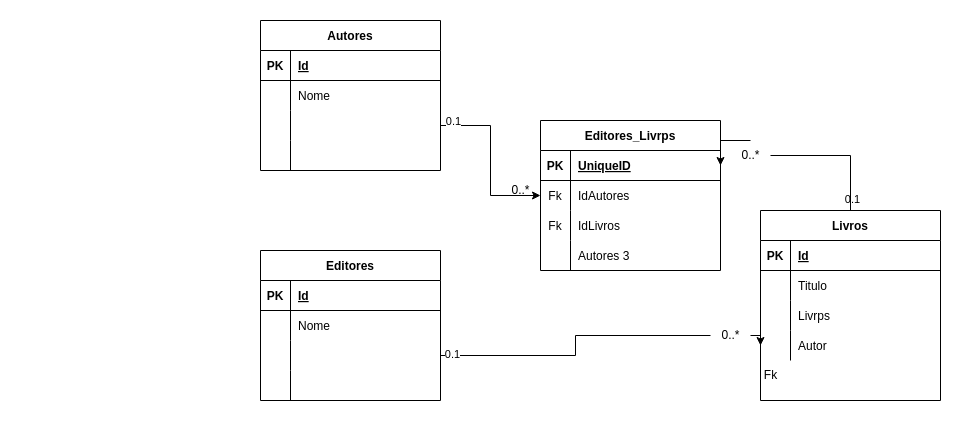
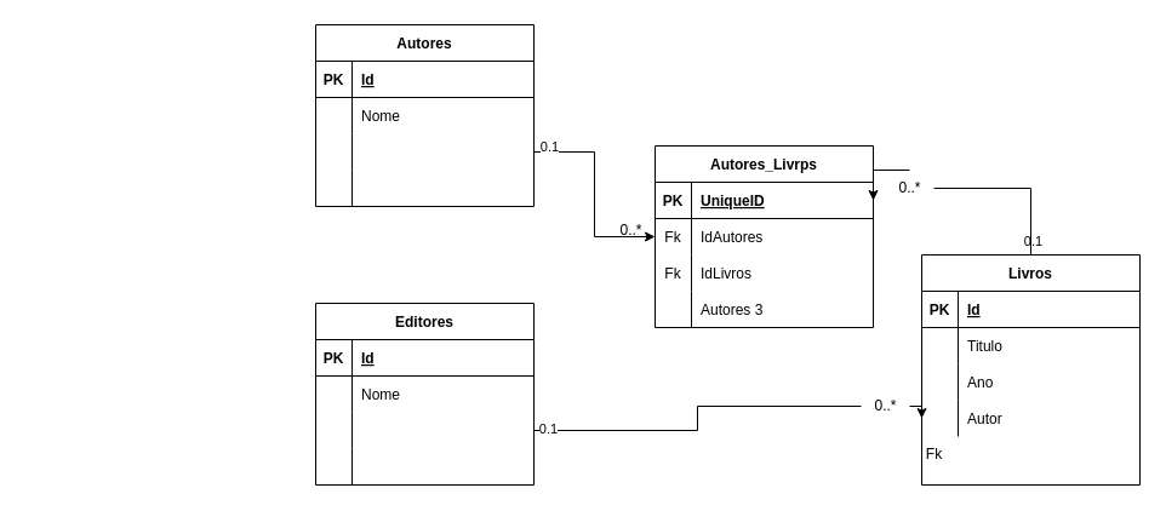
  <mxCell id="0" />
  <mxCell id="1" parent="0" />
  <mxCell id="2" value="Autores" style="shape=table;startSize=30;container=1;collapsible=1;childLayout=tableLayout;fixedRows=1;rowLines=0;fontStyle=1;align=center;resizeLast=1;" vertex="1" parent="1"><mxGeometry x="260" y="20" width="180" height="150" as="geometry" /></mxCell>
  <mxCell id="3" value="" style="shape=tableRow;horizontal=0;startSize=0;swimlaneHead=0;swimlaneBody=0;fillColor=none;collapsible=0;dropTarget=0;points=[[0,0.5],[1,0.5]];portConstraint=eastwest;top=0;left=0;right=0;bottom=1;" vertex="1" parent="2"><mxGeometry y="30" width="180" height="30" as="geometry" /></mxCell>
  <mxCell id="4" value="PK" style="shape=partialRectangle;connectable=0;fillColor=none;top=0;left=0;bottom=0;right=0;fontStyle=1;overflow=hidden;" vertex="1" parent="3"><mxGeometry width="30" height="30" as="geometry"><mxRectangle width="30" height="30" as="alternateBounds" /></mxGeometry></mxCell>
  <mxCell id="5" value="Id" style="shape=partialRectangle;connectable=0;fillColor=none;top=0;left=0;bottom=0;right=0;align=left;spacingLeft=6;fontStyle=5;overflow=hidden;" vertex="1" parent="3"><mxGeometry x="30" width="150" height="30" as="geometry"><mxRectangle width="150" height="30" as="alternateBounds" /></mxGeometry></mxCell>
  <mxCell id="6" value="" style="shape=tableRow;horizontal=0;startSize=0;swimlaneHead=0;swimlaneBody=0;fillColor=none;collapsible=0;dropTarget=0;points=[[0,0.5],[1,0.5]];portConstraint=eastwest;top=0;left=0;right=0;bottom=0;" vertex="1" parent="2"><mxGeometry y="60" width="180" height="30" as="geometry" /></mxCell>
  <mxCell id="7" value="" style="shape=partialRectangle;connectable=0;fillColor=none;top=0;left=0;bottom=0;right=0;editable=1;overflow=hidden;" vertex="1" parent="6"><mxGeometry width="30" height="30" as="geometry"><mxRectangle width="30" height="30" as="alternateBounds" /></mxGeometry></mxCell>
  <mxCell id="8" value="Nome" style="shape=partialRectangle;connectable=0;fillColor=none;top=0;left=0;bottom=0;right=0;align=left;spacingLeft=6;overflow=hidden;" vertex="1" parent="6"><mxGeometry x="30" width="150" height="30" as="geometry"><mxRectangle width="150" height="30" as="alternateBounds" /></mxGeometry></mxCell>
  <mxCell id="9" value="" style="shape=tableRow;horizontal=0;startSize=0;swimlaneHead=0;swimlaneBody=0;fillColor=none;collapsible=0;dropTarget=0;points=[[0,0.5],[1,0.5]];portConstraint=eastwest;top=0;left=0;right=0;bottom=0;" vertex="1" parent="2"><mxGeometry y="90" width="180" height="30" as="geometry" /></mxCell>
  <mxCell id="10" value="" style="shape=partialRectangle;connectable=0;fillColor=none;top=0;left=0;bottom=0;right=0;editable=1;overflow=hidden;" vertex="1" parent="9"><mxGeometry width="30" height="30" as="geometry"><mxRectangle width="30" height="30" as="alternateBounds" /></mxGeometry></mxCell>
  <mxCell id="11" value="" style="shape=partialRectangle;connectable=0;fillColor=none;top=0;left=0;bottom=0;right=0;align=left;spacingLeft=6;overflow=hidden;" vertex="1" parent="9"><mxGeometry x="30" width="150" height="30" as="geometry"><mxRectangle width="150" height="30" as="alternateBounds" /></mxGeometry></mxCell>
  <mxCell id="12" value="" style="shape=tableRow;horizontal=0;startSize=0;swimlaneHead=0;swimlaneBody=0;fillColor=none;collapsible=0;dropTarget=0;points=[[0,0.5],[1,0.5]];portConstraint=eastwest;top=0;left=0;right=0;bottom=0;" vertex="1" parent="2"><mxGeometry y="120" width="180" height="30" as="geometry" /></mxCell>
  <mxCell id="13" value="" style="shape=partialRectangle;connectable=0;fillColor=none;top=0;left=0;bottom=0;right=0;editable=1;overflow=hidden;" vertex="1" parent="12"><mxGeometry width="30" height="30" as="geometry"><mxRectangle width="30" height="30" as="alternateBounds" /></mxGeometry></mxCell>
  <mxCell id="14" value="" style="shape=partialRectangle;connectable=0;fillColor=none;top=0;left=0;bottom=0;right=0;align=left;spacingLeft=6;overflow=hidden;" vertex="1" parent="12"><mxGeometry x="30" width="150" height="30" as="geometry"><mxRectangle width="150" height="30" as="alternateBounds" /></mxGeometry></mxCell>
  <mxCell id="15" style="edgeStyle=orthogonalEdgeStyle;rounded=0;orthogonalLoop=1;jettySize=auto;html=1;exitX=0.5;exitY=0;exitDx=0;exitDy=0;entryX=1;entryY=0.5;entryDx=0;entryDy=0;startArrow=none;" edge="1" parent="1" source="60" target="43"><mxGeometry relative="1" as="geometry" /></mxCell>
  <mxCell id="16" value="Livros" style="shape=table;startSize=30;container=1;collapsible=1;childLayout=tableLayout;fixedRows=1;rowLines=0;fontStyle=1;align=center;resizeLast=1;" vertex="1" parent="1"><mxGeometry x="760" y="210" width="180" height="190" as="geometry" /></mxCell>
  <mxCell id="17" value="" style="shape=tableRow;horizontal=0;startSize=0;swimlaneHead=0;swimlaneBody=0;fillColor=none;collapsible=0;dropTarget=0;points=[[0,0.5],[1,0.5]];portConstraint=eastwest;top=0;left=0;right=0;bottom=1;" vertex="1" parent="16"><mxGeometry y="30" width="180" height="30" as="geometry" /></mxCell>
  <mxCell id="18" value="PK" style="shape=partialRectangle;connectable=0;fillColor=none;top=0;left=0;bottom=0;right=0;fontStyle=1;overflow=hidden;" vertex="1" parent="17"><mxGeometry width="30" height="30" as="geometry"><mxRectangle width="30" height="30" as="alternateBounds" /></mxGeometry></mxCell>
  <mxCell id="19" value="Id" style="shape=partialRectangle;connectable=0;fillColor=none;top=0;left=0;bottom=0;right=0;align=left;spacingLeft=6;fontStyle=5;overflow=hidden;" vertex="1" parent="17"><mxGeometry x="30" width="150" height="30" as="geometry"><mxRectangle width="150" height="30" as="alternateBounds" /></mxGeometry></mxCell>
  <mxCell id="20" value="" style="shape=tableRow;horizontal=0;startSize=0;swimlaneHead=0;swimlaneBody=0;fillColor=none;collapsible=0;dropTarget=0;points=[[0,0.5],[1,0.5]];portConstraint=eastwest;top=0;left=0;right=0;bottom=0;" vertex="1" parent="16"><mxGeometry y="60" width="180" height="30" as="geometry" /></mxCell>
  <mxCell id="21" value="" style="shape=partialRectangle;connectable=0;fillColor=none;top=0;left=0;bottom=0;right=0;editable=1;overflow=hidden;" vertex="1" parent="20"><mxGeometry width="30" height="30" as="geometry"><mxRectangle width="30" height="30" as="alternateBounds" /></mxGeometry></mxCell>
  <mxCell id="22" value="Titulo" style="shape=partialRectangle;connectable=0;fillColor=none;top=0;left=0;bottom=0;right=0;align=left;spacingLeft=6;overflow=hidden;" vertex="1" parent="20"><mxGeometry x="30" width="150" height="30" as="geometry"><mxRectangle width="150" height="30" as="alternateBounds" /></mxGeometry></mxCell>
  <mxCell id="23" value="" style="shape=tableRow;horizontal=0;startSize=0;swimlaneHead=0;swimlaneBody=0;fillColor=none;collapsible=0;dropTarget=0;points=[[0,0.5],[1,0.5]];portConstraint=eastwest;top=0;left=0;right=0;bottom=0;" vertex="1" parent="16"><mxGeometry y="90" width="180" height="30" as="geometry" /></mxCell>
  <mxCell id="24" value="" style="shape=partialRectangle;connectable=0;fillColor=none;top=0;left=0;bottom=0;right=0;editable=1;overflow=hidden;" vertex="1" parent="23"><mxGeometry width="30" height="30" as="geometry"><mxRectangle width="30" height="30" as="alternateBounds" /></mxGeometry></mxCell>
- <mxCell id="25" value="Livrps" style="shape=partialRectangle;connectable=0;fillColor=none;top=0;left=0;bottom=0;right=0;align=left;spacingLeft=6;overflow=hidden;" vertex="1" parent="23"><mxGeometry x="30" width="150" height="30" as="geometry"><mxRectangle width="150" height="30" as="alternateBounds" /></mxGeometry></mxCell>
+ <mxCell id="25" value="Ano" style="shape=partialRectangle;connectable=0;fillColor=none;top=0;left=0;bottom=0;right=0;align=left;spacingLeft=6;overflow=hidden;" vertex="1" parent="23"><mxGeometry x="30" width="150" height="30" as="geometry"><mxRectangle width="150" height="30" as="alternateBounds" /></mxGeometry></mxCell>
  <mxCell id="26" value="" style="shape=tableRow;horizontal=0;startSize=0;swimlaneHead=0;swimlaneBody=0;fillColor=none;collapsible=0;dropTarget=0;points=[[0,0.5],[1,0.5]];portConstraint=eastwest;top=0;left=0;right=0;bottom=0;" vertex="1" parent="16"><mxGeometry y="120" width="180" height="30" as="geometry" /></mxCell>
  <mxCell id="27" value="" style="shape=partialRectangle;connectable=0;fillColor=none;top=0;left=0;bottom=0;right=0;editable=1;overflow=hidden;" vertex="1" parent="26"><mxGeometry width="30" height="30" as="geometry"><mxRectangle width="30" height="30" as="alternateBounds" /></mxGeometry></mxCell>
  <mxCell id="28" value="Autor" style="shape=partialRectangle;connectable=0;fillColor=none;top=0;left=0;bottom=0;right=0;align=left;spacingLeft=6;overflow=hidden;" vertex="1" parent="26"><mxGeometry x="30" width="150" height="30" as="geometry"><mxRectangle width="150" height="30" as="alternateBounds" /></mxGeometry></mxCell>
  <mxCell id="29" value="Editores" style="shape=table;startSize=30;container=1;collapsible=1;childLayout=tableLayout;fixedRows=1;rowLines=0;fontStyle=1;align=center;resizeLast=1;" vertex="1" parent="1"><mxGeometry x="260" y="250" width="180" height="150" as="geometry" /></mxCell>
  <mxCell id="30" value="" style="shape=tableRow;horizontal=0;startSize=0;swimlaneHead=0;swimlaneBody=0;fillColor=none;collapsible=0;dropTarget=0;points=[[0,0.5],[1,0.5]];portConstraint=eastwest;top=0;left=0;right=0;bottom=1;" vertex="1" parent="29"><mxGeometry y="30" width="180" height="30" as="geometry" /></mxCell>
  <mxCell id="31" value="PK" style="shape=partialRectangle;connectable=0;fillColor=none;top=0;left=0;bottom=0;right=0;fontStyle=1;overflow=hidden;" vertex="1" parent="30"><mxGeometry width="30" height="30" as="geometry"><mxRectangle width="30" height="30" as="alternateBounds" /></mxGeometry></mxCell>
  <mxCell id="32" value="Id" style="shape=partialRectangle;connectable=0;fillColor=none;top=0;left=0;bottom=0;right=0;align=left;spacingLeft=6;fontStyle=5;overflow=hidden;" vertex="1" parent="30"><mxGeometry x="30" width="150" height="30" as="geometry"><mxRectangle width="150" height="30" as="alternateBounds" /></mxGeometry></mxCell>
  <mxCell id="33" value="" style="shape=tableRow;horizontal=0;startSize=0;swimlaneHead=0;swimlaneBody=0;fillColor=none;collapsible=0;dropTarget=0;points=[[0,0.5],[1,0.5]];portConstraint=eastwest;top=0;left=0;right=0;bottom=0;" vertex="1" parent="29"><mxGeometry y="60" width="180" height="30" as="geometry" /></mxCell>
  <mxCell id="34" value="" style="shape=partialRectangle;connectable=0;fillColor=none;top=0;left=0;bottom=0;right=0;editable=1;overflow=hidden;" vertex="1" parent="33"><mxGeometry width="30" height="30" as="geometry"><mxRectangle width="30" height="30" as="alternateBounds" /></mxGeometry></mxCell>
  <mxCell id="35" value="Nome" style="shape=partialRectangle;connectable=0;fillColor=none;top=0;left=0;bottom=0;right=0;align=left;spacingLeft=6;overflow=hidden;" vertex="1" parent="33"><mxGeometry x="30" width="150" height="30" as="geometry"><mxRectangle width="150" height="30" as="alternateBounds" /></mxGeometry></mxCell>
  <mxCell id="36" value="" style="shape=tableRow;horizontal=0;startSize=0;swimlaneHead=0;swimlaneBody=0;fillColor=none;collapsible=0;dropTarget=0;points=[[0,0.5],[1,0.5]];portConstraint=eastwest;top=0;left=0;right=0;bottom=0;" vertex="1" parent="29"><mxGeometry y="90" width="180" height="30" as="geometry" /></mxCell>
  <mxCell id="37" value="" style="shape=partialRectangle;connectable=0;fillColor=none;top=0;left=0;bottom=0;right=0;editable=1;overflow=hidden;" vertex="1" parent="36"><mxGeometry width="30" height="30" as="geometry"><mxRectangle width="30" height="30" as="alternateBounds" /></mxGeometry></mxCell>
  <mxCell id="38" value="" style="shape=partialRectangle;connectable=0;fillColor=none;top=0;left=0;bottom=0;right=0;align=left;spacingLeft=6;overflow=hidden;" vertex="1" parent="36"><mxGeometry x="30" width="150" height="30" as="geometry"><mxRectangle width="150" height="30" as="alternateBounds" /></mxGeometry></mxCell>
  <mxCell id="39" value="" style="shape=tableRow;horizontal=0;startSize=0;swimlaneHead=0;swimlaneBody=0;fillColor=none;collapsible=0;dropTarget=0;points=[[0,0.5],[1,0.5]];portConstraint=eastwest;top=0;left=0;right=0;bottom=0;" vertex="1" parent="29"><mxGeometry y="120" width="180" height="30" as="geometry" /></mxCell>
  <mxCell id="40" value="" style="shape=partialRectangle;connectable=0;fillColor=none;top=0;left=0;bottom=0;right=0;editable=1;overflow=hidden;" vertex="1" parent="39"><mxGeometry width="30" height="30" as="geometry"><mxRectangle width="30" height="30" as="alternateBounds" /></mxGeometry></mxCell>
  <mxCell id="41" value="" style="shape=partialRectangle;connectable=0;fillColor=none;top=0;left=0;bottom=0;right=0;align=left;spacingLeft=6;overflow=hidden;" vertex="1" parent="39"><mxGeometry x="30" width="150" height="30" as="geometry"><mxRectangle width="150" height="30" as="alternateBounds" /></mxGeometry></mxCell>
- <mxCell id="42" value="Editores_Livrps" style="shape=table;startSize=30;container=1;collapsible=1;childLayout=tableLayout;fixedRows=1;rowLines=0;fontStyle=1;align=center;resizeLast=1;" vertex="1" parent="1"><mxGeometry x="540" y="120" width="180" height="150" as="geometry" /></mxCell>
+ <mxCell id="42" value="Autores_Livrps" style="shape=table;startSize=30;container=1;collapsible=1;childLayout=tableLayout;fixedRows=1;rowLines=0;fontStyle=1;align=center;resizeLast=1;" vertex="1" parent="1"><mxGeometry x="540" y="120" width="180" height="150" as="geometry" /></mxCell>
  <mxCell id="43" value="" style="shape=tableRow;horizontal=0;startSize=0;swimlaneHead=0;swimlaneBody=0;fillColor=none;collapsible=0;dropTarget=0;points=[[0,0.5],[1,0.5]];portConstraint=eastwest;top=0;left=0;right=0;bottom=1;" vertex="1" parent="42"><mxGeometry y="30" width="180" height="30" as="geometry" /></mxCell>
  <mxCell id="44" value="PK" style="shape=partialRectangle;connectable=0;fillColor=none;top=0;left=0;bottom=0;right=0;fontStyle=1;overflow=hidden;" vertex="1" parent="43"><mxGeometry width="30" height="30" as="geometry"><mxRectangle width="30" height="30" as="alternateBounds" /></mxGeometry></mxCell>
  <mxCell id="45" value="UniqueID" style="shape=partialRectangle;connectable=0;fillColor=none;top=0;left=0;bottom=0;right=0;align=left;spacingLeft=6;fontStyle=5;overflow=hidden;" vertex="1" parent="43"><mxGeometry x="30" width="150" height="30" as="geometry"><mxRectangle width="150" height="30" as="alternateBounds" /></mxGeometry></mxCell>
  <mxCell id="46" value="" style="shape=tableRow;horizontal=0;startSize=0;swimlaneHead=0;swimlaneBody=0;fillColor=none;collapsible=0;dropTarget=0;points=[[0,0.5],[1,0.5]];portConstraint=eastwest;top=0;left=0;right=0;bottom=0;" vertex="1" parent="42"><mxGeometry y="60" width="180" height="30" as="geometry" /></mxCell>
  <mxCell id="47" value="Fk" style="shape=partialRectangle;connectable=0;fillColor=none;top=0;left=0;bottom=0;right=0;editable=1;overflow=hidden;" vertex="1" parent="46"><mxGeometry width="30" height="30" as="geometry"><mxRectangle width="30" height="30" as="alternateBounds" /></mxGeometry></mxCell>
  <mxCell id="48" value="IdAutores" style="shape=partialRectangle;connectable=0;fillColor=none;top=0;left=0;bottom=0;right=0;align=left;spacingLeft=6;overflow=hidden;" vertex="1" parent="46"><mxGeometry x="30" width="150" height="30" as="geometry"><mxRectangle width="150" height="30" as="alternateBounds" /></mxGeometry></mxCell>
  <mxCell id="49" value="" style="shape=tableRow;horizontal=0;startSize=0;swimlaneHead=0;swimlaneBody=0;fillColor=none;collapsible=0;dropTarget=0;points=[[0,0.5],[1,0.5]];portConstraint=eastwest;top=0;left=0;right=0;bottom=0;" vertex="1" parent="42"><mxGeometry y="90" width="180" height="30" as="geometry" /></mxCell>
  <mxCell id="50" value="Fk" style="shape=partialRectangle;connectable=0;fillColor=none;top=0;left=0;bottom=0;right=0;editable=1;overflow=hidden;" vertex="1" parent="49"><mxGeometry width="30" height="30" as="geometry"><mxRectangle width="30" height="30" as="alternateBounds" /></mxGeometry></mxCell>
  <mxCell id="51" value="IdLivros" style="shape=partialRectangle;connectable=0;fillColor=none;top=0;left=0;bottom=0;right=0;align=left;spacingLeft=6;overflow=hidden;" vertex="1" parent="49"><mxGeometry x="30" width="150" height="30" as="geometry"><mxRectangle width="150" height="30" as="alternateBounds" /></mxGeometry></mxCell>
  <mxCell id="52" value="" style="shape=tableRow;horizontal=0;startSize=0;swimlaneHead=0;swimlaneBody=0;fillColor=none;collapsible=0;dropTarget=0;points=[[0,0.5],[1,0.5]];portConstraint=eastwest;top=0;left=0;right=0;bottom=0;" vertex="1" parent="42"><mxGeometry y="120" width="180" height="30" as="geometry" /></mxCell>
  <mxCell id="53" value="" style="shape=partialRectangle;connectable=0;fillColor=none;top=0;left=0;bottom=0;right=0;editable=1;overflow=hidden;" vertex="1" parent="52"><mxGeometry width="30" height="30" as="geometry"><mxRectangle width="30" height="30" as="alternateBounds" /></mxGeometry></mxCell>
  <mxCell id="54" value="Autores 3" style="shape=partialRectangle;connectable=0;fillColor=none;top=0;left=0;bottom=0;right=0;align=left;spacingLeft=6;overflow=hidden;" vertex="1" parent="52"><mxGeometry x="30" width="150" height="30" as="geometry"><mxRectangle width="150" height="30" as="alternateBounds" /></mxGeometry></mxCell>
  <mxCell id="55" style="edgeStyle=orthogonalEdgeStyle;rounded=0;orthogonalLoop=1;jettySize=auto;html=1;exitX=1;exitY=0.5;exitDx=0;exitDy=0;entryX=0;entryY=0.5;entryDx=0;entryDy=0;" edge="1" parent="1" source="9" target="42"><mxGeometry relative="1" as="geometry" /></mxCell>
  <mxCell id="56" value="0.1" style="edgeLabel;html=1;align=center;verticalAlign=middle;resizable=0;points=[];" vertex="1" connectable="0" parent="55"><mxGeometry x="-0.861" y="-1" relative="1" as="geometry"><mxPoint y="-6" as="offset" /></mxGeometry></mxCell>
  <mxCell id="57" value="0..*" style="text;html=1;align=center;verticalAlign=middle;resizable=0;points=[];autosize=1;strokeColor=none;fillColor=none;" vertex="1" parent="1"><mxGeometry x="500" y="175" width="40" height="30" as="geometry" /></mxCell>
  <mxCell id="58" style="edgeStyle=orthogonalEdgeStyle;rounded=0;orthogonalLoop=1;jettySize=auto;html=1;exitX=1;exitY=0.5;exitDx=0;exitDy=0;entryX=0;entryY=0.5;entryDx=0;entryDy=0;startArrow=none;" edge="1" parent="1" source="62" target="26"><mxGeometry relative="1" as="geometry" /></mxCell>
  <mxCell id="59" value="0.1" style="edgeLabel;html=1;align=center;verticalAlign=middle;resizable=0;points=[];" vertex="1" connectable="0" parent="1"><mxGeometry x="420" y="150" as="geometry"><mxPoint x="431" y="48" as="offset" /></mxGeometry></mxCell>
  <mxCell id="60" value="0..*" style="text;html=1;align=center;verticalAlign=middle;resizable=0;points=[];autosize=1;strokeColor=none;fillColor=none;" vertex="1" parent="1"><mxGeometry x="730" y="140" width="40" height="30" as="geometry" /></mxCell>
  <mxCell id="61" value="" style="edgeStyle=orthogonalEdgeStyle;rounded=0;orthogonalLoop=1;jettySize=auto;html=1;exitX=0.5;exitY=0;exitDx=0;exitDy=0;entryX=1;entryY=0.5;entryDx=0;entryDy=0;endArrow=none;" edge="1" parent="1" source="16" target="60"><mxGeometry relative="1" as="geometry"><mxPoint x="850" y="210" as="sourcePoint" /><mxPoint x="720" y="165" as="targetPoint" /></mxGeometry></mxCell>
  <mxCell id="62" value="0..*" style="text;html=1;align=center;verticalAlign=middle;resizable=0;points=[];autosize=1;strokeColor=none;fillColor=none;" vertex="1" parent="1"><mxGeometry x="710" y="320" width="40" height="30" as="geometry" /></mxCell>
  <mxCell id="63" value="" style="edgeStyle=orthogonalEdgeStyle;rounded=0;orthogonalLoop=1;jettySize=auto;html=1;exitX=1;exitY=0.5;exitDx=0;exitDy=0;entryX=0;entryY=0.5;entryDx=0;entryDy=0;endArrow=none;" edge="1" parent="1" source="36" target="62"><mxGeometry relative="1" as="geometry"><mxPoint x="440" y="355" as="sourcePoint" /><mxPoint x="760" y="345" as="targetPoint" /></mxGeometry></mxCell>
  <mxCell id="64" value="0.1" style="edgeLabel;html=1;align=center;verticalAlign=middle;resizable=0;points=[];" vertex="1" connectable="0" parent="1"><mxGeometry x="20" y="305" as="geometry"><mxPoint x="431" y="48" as="offset" /></mxGeometry></mxCell>
  <mxCell id="65" value="Fk" style="text;html=1;align=center;verticalAlign=middle;resizable=0;points=[];autosize=1;strokeColor=none;fillColor=none;" vertex="1" parent="1"><mxGeometry x="750" y="360" width="40" height="30" as="geometry" /></mxCell>
